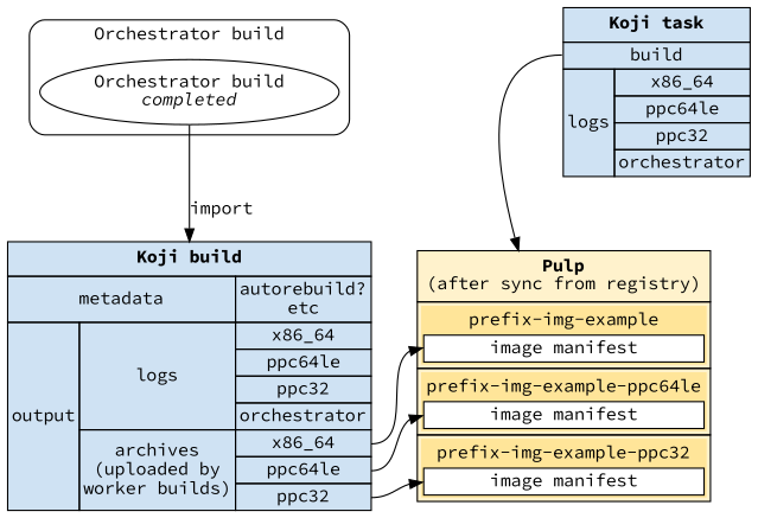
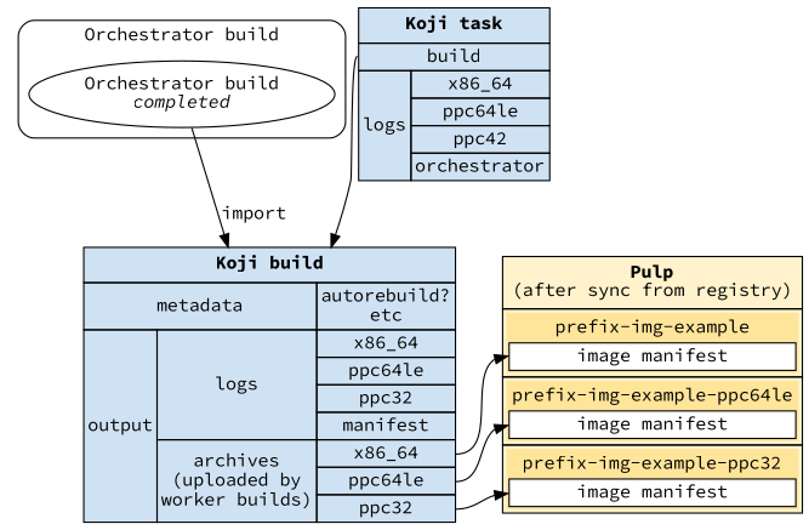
  digraph {
    fontname="Source Code Pro"
    node [fontname="Source Code Pro" margin=0 shape=none]
    edge [fontname="Source Code Pro"]
-   n1 [label=<                     <TABLE BGCOLOR="#cfe2f3" BORDER="0" CELLSPACING="0" CELLBORDER="1">                       <TR><TD COLSPAN="3" CELLPADDING="5"><B>Koji build</B></TD></TR>                       <TR><TD COLSPAN="2">metadata</TD><TD>autorebuild?<BR/>etc</TD></TR>                       <TR><TD PORT="output" ROWSPAN="7">output</TD><TD ROWSPAN="4">logs</TD><TD>x86_64</TD></TR>                       <TR><TD>ppc64le</TD></TR>                       <TR><TD>ppc32</TD></TR>                       <TR><TD>orchestrator</TD></TR>                       <TR><TD ROWSPAN="3">archives<BR/>(uploaded by<BR/>worker builds)</TD><TD PORT="x86_64">x86_64</TD></TR>                       <TR><TD PORT="ppc64le">ppc64le</TD></TR>                       <TR><TD PORT="ppc32">ppc32</TD></TR>                     </TABLE>>]
+   n1 [label=<                     <TABLE BGCOLOR="#cfe2f3" BORDER="0" CELLSPACING="0" CELLBORDER="1">                       <TR><TD COLSPAN="3" CELLPADDING="5"><B>Koji build</B></TD></TR>                       <TR><TD COLSPAN="2">metadata</TD><TD>autorebuild?<BR/>etc</TD></TR>                       <TR><TD PORT="output" ROWSPAN="7">output</TD><TD ROWSPAN="4">logs</TD><TD>x86_64</TD></TR>                       <TR><TD>ppc64le</TD></TR>                       <TR><TD>ppc32</TD></TR>                       <TR><TD>manifest</TD></TR>                       <TR><TD ROWSPAN="3">archives<BR/>(uploaded by<BR/>worker builds)</TD><TD PORT="x86_64">x86_64</TD></TR>                       <TR><TD PORT="ppc64le">ppc64le</TD></TR>                       <TR><TD PORT="ppc32">ppc32</TD></TR>                     </TABLE>>]
    n2 [label=<               <TABLE BGCOLOR="#fff2cc" BORDER="0" CELLSPACING="0" CELLBORDER="1">                 <TR><TD CELLPADDING="5"><B>Pulp</B><BR/>(after sync from registry)</TD></TR>                 <TR><TD><TABLE BGCOLOR="#ffe599" BORDER="0" CELLSPACING="2" CELLBORDER="1">                           <TR><TD BORDER="0">prefix-img-example</TD></TR>                           <TR><TD BGCOLOR="#ffffff" PORT="x86_64">image manifest</TD></TR>                          </TABLE></TD></TR>                 <TR><TD><TABLE BGCOLOR="#ffe599" BORDER="0" CELLSPACING="2" CELLBORDER="1">                           <TR><TD BORDER="0">prefix-img-example-ppc64le</TD></TR>                           <TR><TD BGCOLOR="#ffffff" PORT="ppc64le">image manifest</TD></TR>                          </TABLE></TD></TR>                 <TR><TD><TABLE BGCOLOR="#ffe599" BORDER="0" CELLSPACING="2" CELLBORDER="1">                           <TR><TD BORDER="0">prefix-img-example-ppc32</TD></TR>                           <TR><TD BGCOLOR="#ffffff" PORT="ppc32">image manifest</TD></TR>                          </TABLE></TD></TR>               </TABLE>>]
    n3 [label=<Orchestrator build<br/><i>completed</i>> margin="" shape=""]
-   n4 [label=<                <TABLE BGCOLOR="#cfe2f3" BORDER="0" CELLSPACING="0" CELLBORDER="1">                  <TR><TD COLSPAN="2" CELLPADDING="5"><B>Koji task</B></TD></TR>                  <TR><TD PORT="build" COLSPAN="2">build</TD></TR>                  <TR><TD BORDER="1" ROWSPAN="4">logs</TD><TD>x86_64</TD></TR>                  <TR><TD>ppc64le</TD></TR>                  <TR><TD>ppc32</TD></TR>                  <TR><TD>orchestrator</TD></TR>                </TABLE>>]
+   n4 [label=<                <TABLE BGCOLOR="#cfe2f3" BORDER="0" CELLSPACING="0" CELLBORDER="1">                  <TR><TD COLSPAN="2" CELLPADDING="5"><B>Koji task</B></TD></TR>                  <TR><TD PORT="build" COLSPAN="2">build</TD></TR>                  <TR><TD BORDER="1" ROWSPAN="4">logs</TD><TD>x86_64</TD></TR>                  <TR><TD>ppc64le</TD></TR>                  <TR><TD>ppc42</TD></TR>                  <TR><TD>orchestrator</TD></TR>                </TABLE>>]
    subgraph sub_1 {
      rank=same
      n1
      n2
    }
    subgraph cluster_2 {
      label="Orchestrator build"
      style=rounded
      n3
    }
    n1 -> n2 [headport=x86_64 tailport=x86_64]
    n1 -> n2 [headport=ppc64le tailport=ppc64le]
    n1 -> n2 [headport=ppc32 tailport=ppc32]
    n3 -> n1 [label=import]
-   n4 -> n2 [tailport="build:w"]
+   n4 -> n1 [tailport="build:w"]
  }
